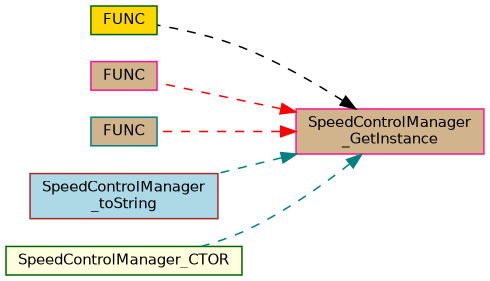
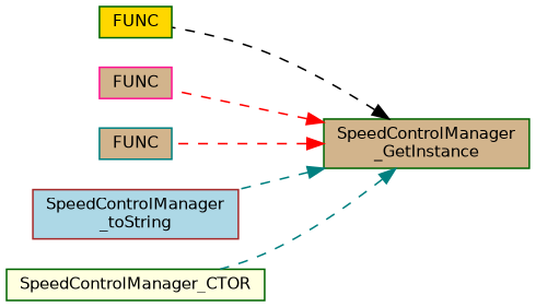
  digraph {
    rankdir=RL
    node [color=deeppink fillcolor=tan fontname=Helvetica fontsize=10 shape=box style=filled]
    edge [color=red dir=back fontname=Helvetica fontsize=10 labelfontname=Helvetica labelfontsize=10 style=dashed]
-   n1 [fontcolor=black height=0.2 label="SpeedControlManager\l_GetInstance" width=0.4]
+   n1 [color=darkgreen fontcolor=black height=0.2 label="SpeedControlManager\l_GetInstance" width=0.4]
    n2 [color=darkgreen fillcolor=gold height=0.2 label=FUNC width=0.4]
    n3 [height=0.2 label=FUNC width=0.4]
    n4 [color=teal height=0.2 label=FUNC width=0.4]
    n5 [color=brown fillcolor=lightblue height=0.2 label="SpeedControlManager\l_toString" width=0.4]
    n6 [color=darkgreen fillcolor=lightyellow height=0.2 label=SpeedControlManager_CTOR width=0.4]
    n1 -> n2 [color=black]
    n1 -> n3
    n1 -> n4
    n1 -> n5 [color=teal]
    n1 -> n6 [color=teal]
  }
